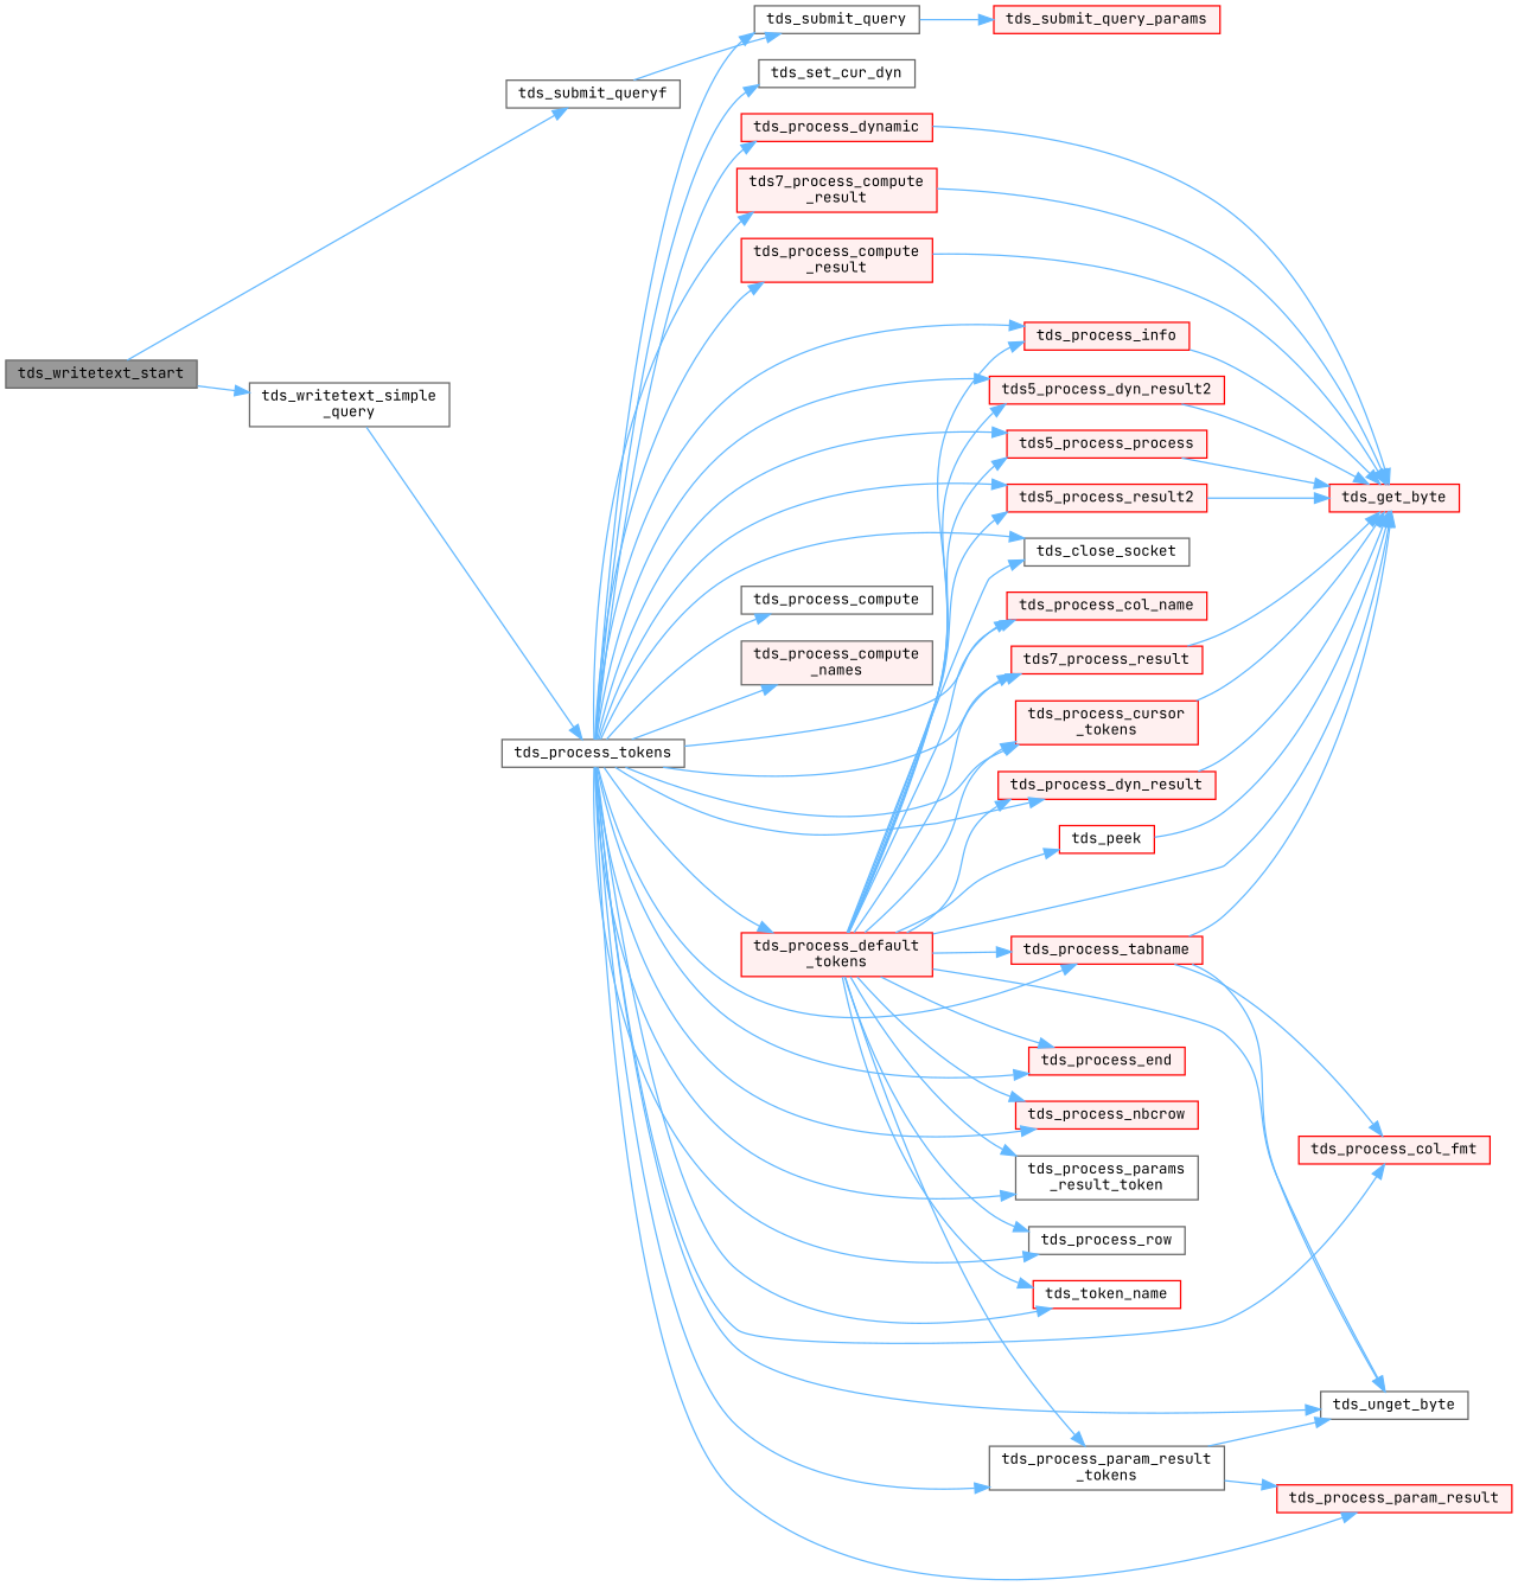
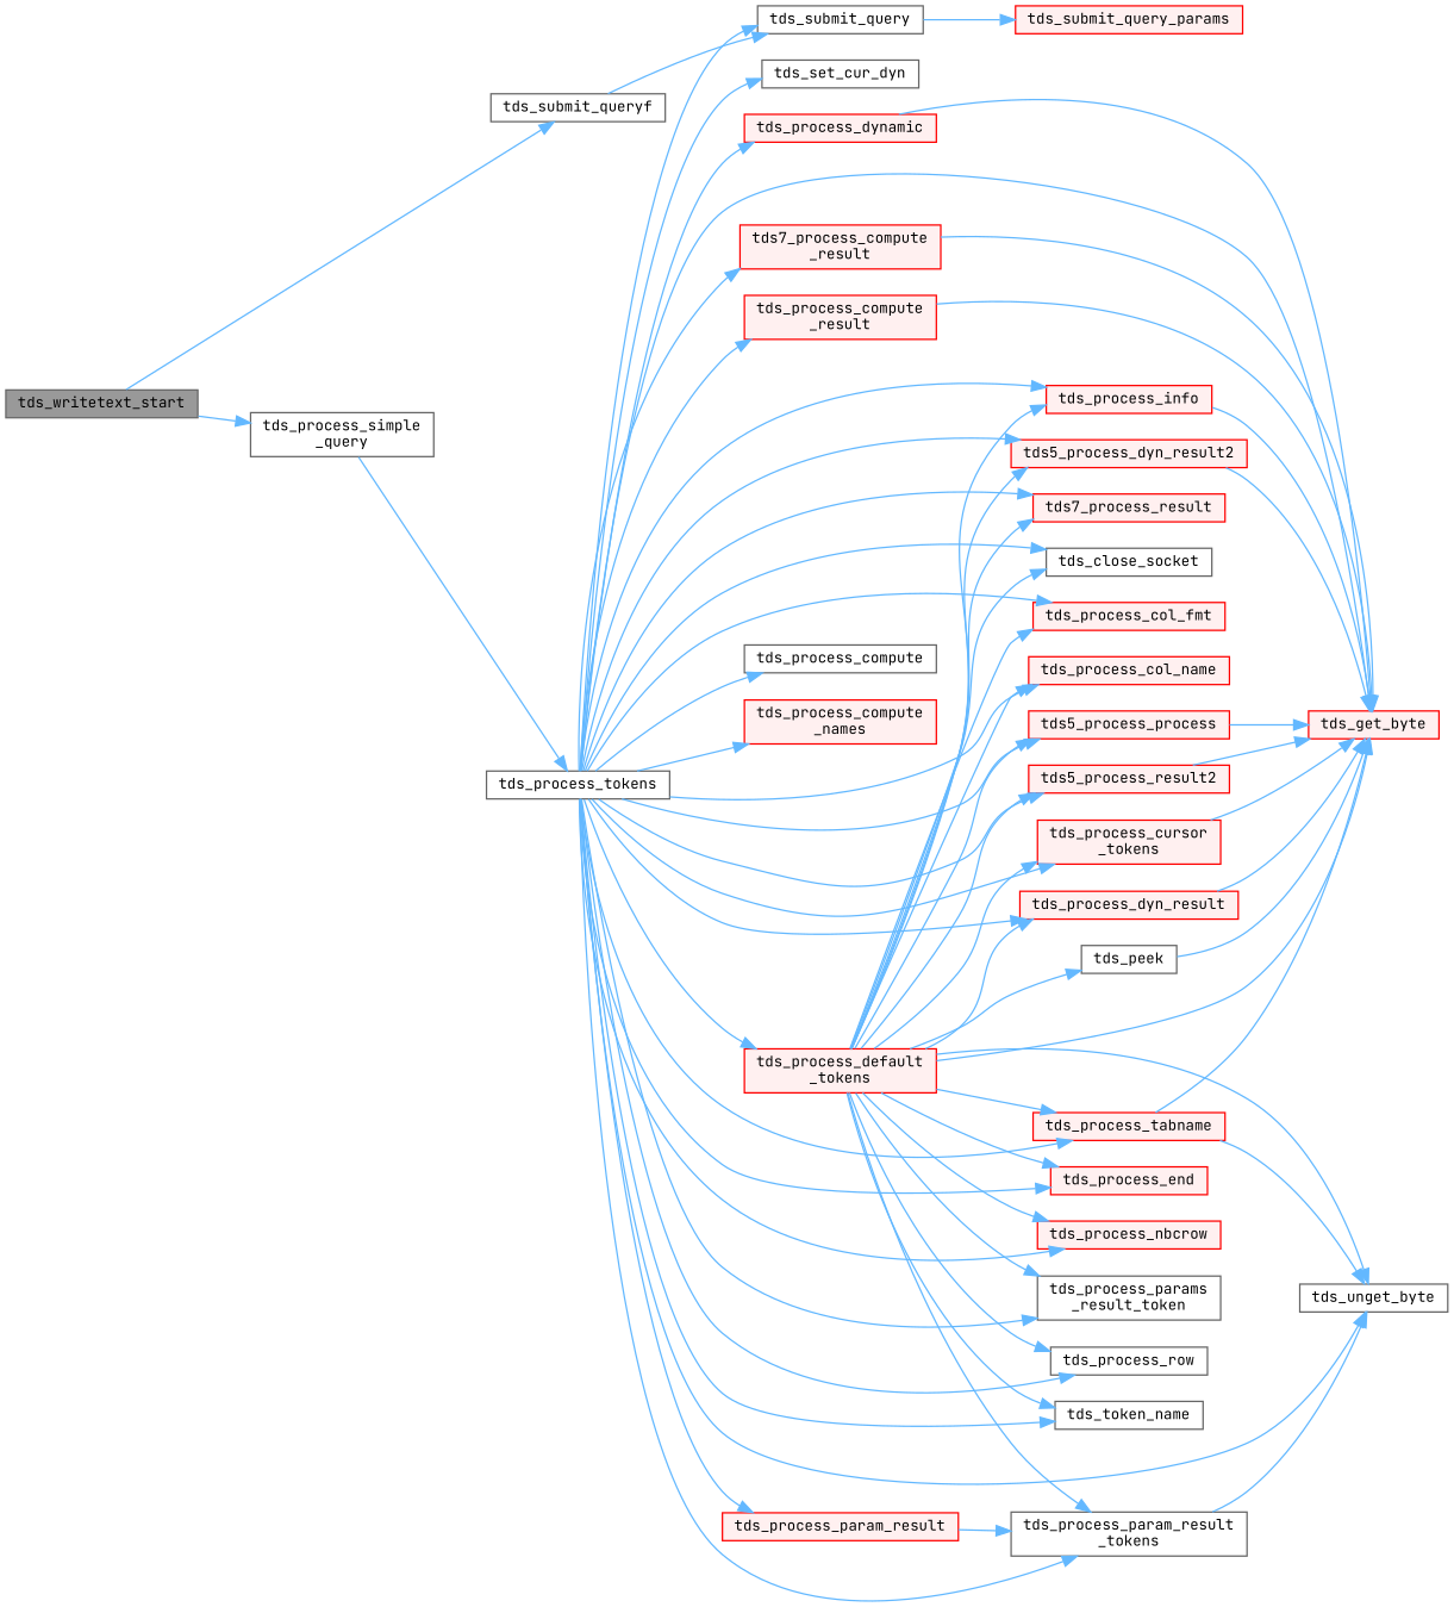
  digraph {
    fontname="JetBrains Mono"
    rankdir=LR
    node [color=red fillcolor="#FFF0F0" fontname="JetBrains Mono" fontsize=10 shape=box style=filled]
    edge [color=steelblue1 fontname="JetBrains Mono" fontsize=10 labelfontname=Helvetica labelfontsize=10 style=solid]
    n1 [color=gray40 fillcolor=grey60 fontcolor=black height=0.2 label=tds_writetext_start width=0.4]
-   n2 [color=grey40 fillcolor=white height=0.2 label="tds_writetext_simple\l_query" width=0.4]
+   n2 [color=grey40 fillcolor=white height=0.2 label="tds_process_simple\l_query" width=0.4]
    n3 [color=grey40 fillcolor=white height=0.2 label=tds_submit_queryf width=0.4]
    n4 [color=grey40 fillcolor=white height=0.2 label=tds_process_tokens width=0.4]
    n5 [color=grey40 fillcolor=white height=0.2 label=tds_submit_query width=0.4]
    n6 [height=0.2 label=tds5_process_dyn_result2 width=0.4]
    n7 [height=0.2 label=tds_get_byte width=0.4]
    n8 [height=0.2 label=tds5_process_process width=0.4]
    n9 [height=0.2 label=tds5_process_result2 width=0.4]
    n10 [height=0.2 label="tds7_process_compute\l_result" width=0.4]
    n11 [height=0.2 label=tds7_process_result width=0.4]
    n12 [color=grey40 fillcolor=white height=0.2 label=tds_close_socket width=0.4]
    n13 [height=0.2 label=tds_process_col_fmt width=0.4]
    n14 [height=0.2 label=tds_process_col_name width=0.4]
    n15 [color=grey40 fillcolor=white height=0.2 label=tds_process_compute width=0.4]
-   n16 [color=grey40 height=0.2 label="tds_process_compute\l_names" width=0.4]
+   n16 [height=0.2 label="tds_process_compute\l_names" width=0.4]
    n17 [height=0.2 label="tds_process_compute\l_result" width=0.4]
    n18 [height=0.2 label="tds_process_cursor\l_tokens" width=0.4]
    n19 [height=0.2 label="tds_process_default\l_tokens" width=0.4]
    n20 [height=0.2 label=tds_process_dyn_result width=0.4]
    n21 [height=0.2 label=tds_process_end width=0.4]
    n22 [height=0.2 label=tds_process_info width=0.4]
    n23 [color=grey40 fillcolor=white height=0.2 label=tds_unget_byte width=0.4]
    n24 [height=0.2 label=tds_process_nbcrow width=0.4]
    n25 [color=grey40 fillcolor=white height=0.2 label="tds_process_param_result\l_tokens" width=0.4]
    n26 [height=0.2 label=tds_process_param_result width=0.4]
    n27 [color=grey40 fillcolor=white height=0.2 label="tds_process_params\l_result_token" width=0.4]
    n28 [color=grey40 fillcolor=white height=0.2 label=tds_process_row width=0.4]
    n29 [height=0.2 label=tds_process_tabname width=0.4]
-   n30 [fillcolor=white height=0.2 label=tds_token_name width=0.4]
+   n30 [color=grey40 fillcolor=white height=0.2 label=tds_token_name width=0.4]
    n31 [height=0.2 label=tds_process_dynamic width=0.4]
    n32 [color=grey40 fillcolor=white height=0.2 label=tds_set_cur_dyn width=0.4]
-   n33 [fillcolor=white height=0.2 label=tds_peek width=0.4]
+   n33 [color=grey40 fillcolor=white height=0.2 label=tds_peek width=0.4]
    n34 [height=0.2 label=tds_submit_query_params width=0.4]
    n1 -> n2
    n1 -> n3
    n2 -> n4
    n3 -> n5
    n4 -> n5
    n4 -> n6
-   n11 -> n7
+   n4 -> n7
    n4 -> n8
    n4 -> n9
    n4 -> n10
    n4 -> n11
    n4 -> n12
    n4 -> n13
    n4 -> n14
    n4 -> n15
    n4 -> n16
    n4 -> n17
    n4 -> n18
    n4 -> n19
    n4 -> n20
    n4 -> n21
    n4 -> n22
    n4 -> n23
    n4 -> n24
    n4 -> n25
    n4 -> n26
    n4 -> n27
    n4 -> n28
    n4 -> n29
    n4 -> n30
    n4 -> n31
    n4 -> n32
    n5 -> n34
    n6 -> n7
    n8 -> n7
    n9 -> n7
    n10 -> n7
    n17 -> n7
    n18 -> n7
    n19 -> n6
    n19 -> n7
    n19 -> n8
    n19 -> n9
    n19 -> n11
    n19 -> n12
-   n29 -> n13
+   n19 -> n13
    n19 -> n14
    n19 -> n18
    n19 -> n20
    n19 -> n21
    n19 -> n22
    n19 -> n23
    n19 -> n24
    n19 -> n25
    n19 -> n27
    n19 -> n28
    n19 -> n29
    n19 -> n30
    n19 -> n33
    n20 -> n7
    n22 -> n7
    n25 -> n23
-   n25 -> n26
+   n26 -> n25
    n29 -> n7
    n29 -> n23
    n31 -> n7
    n33 -> n7
  }
